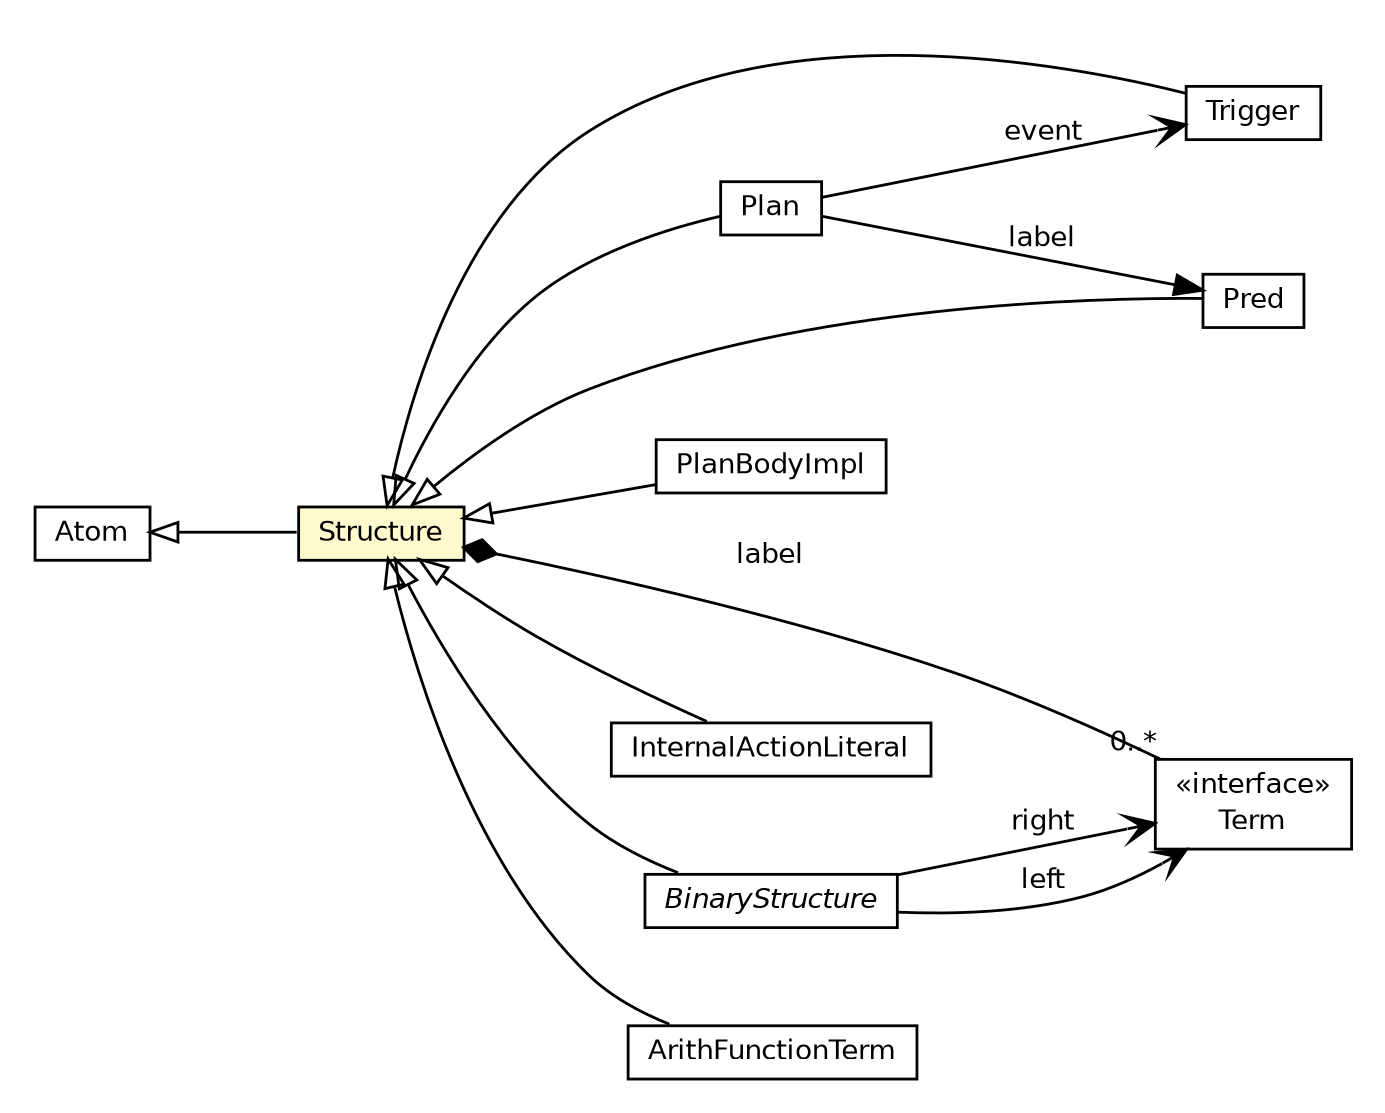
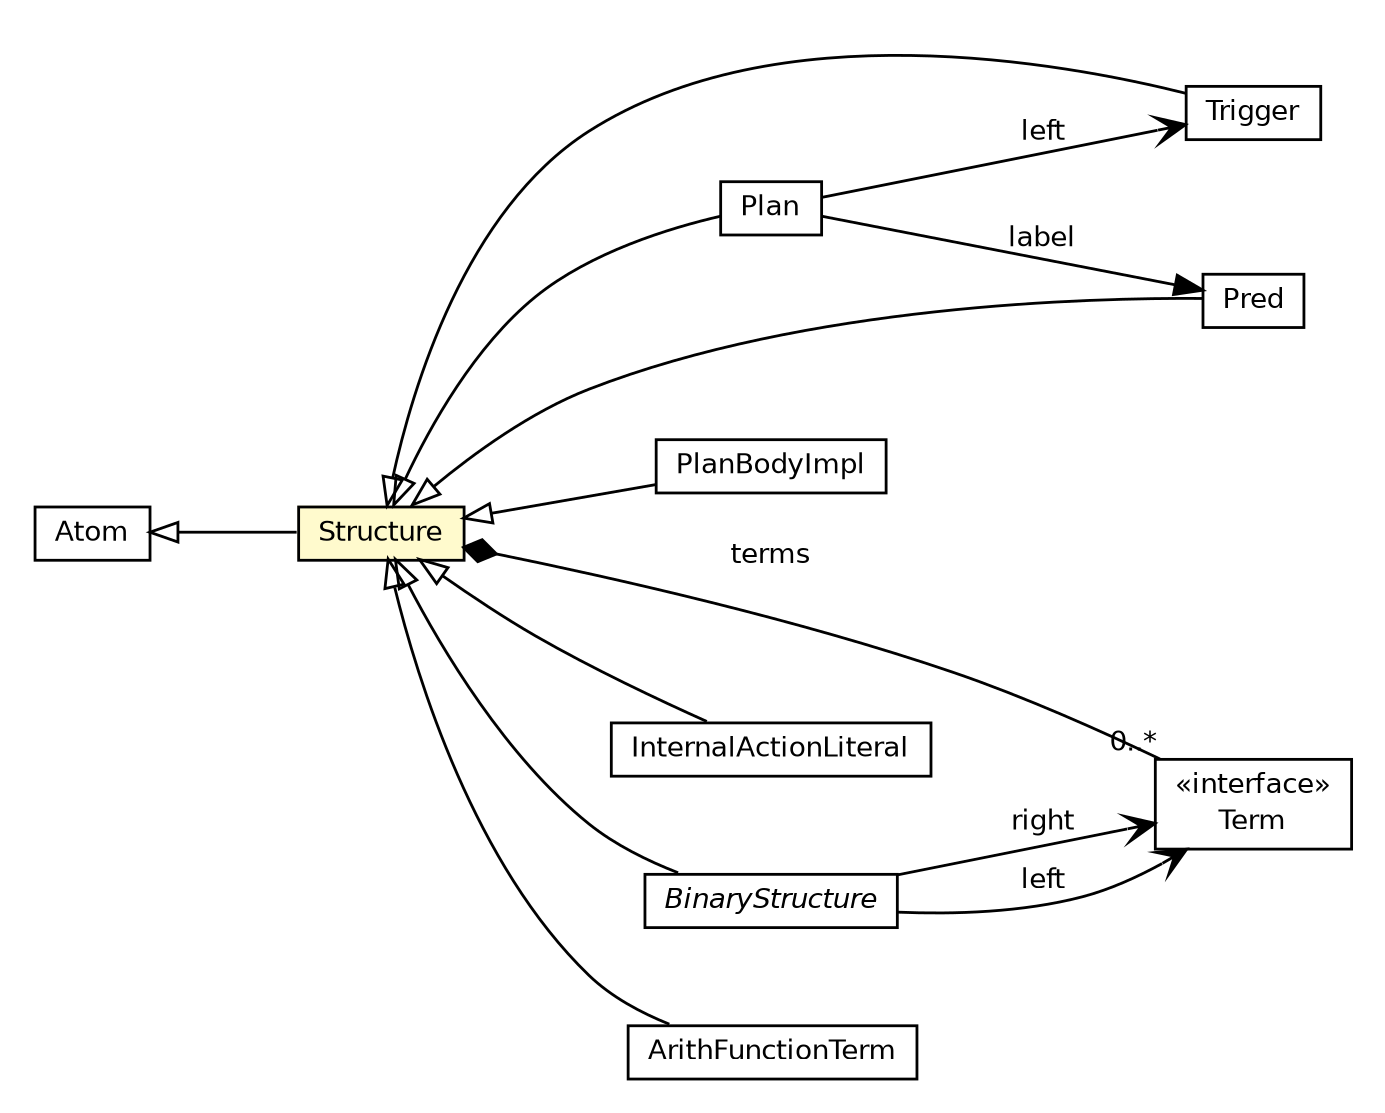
  digraph {
    nodesep=0.25
    rankdir=LR
    ranksep=0.5
    node [fontcolor=black fontname=Helvetica fontsize=10.0 shape=plaintext]
    edge [arrowtail=empty dir=back fontname=Helvetica fontsize=10 headport=p labelfontname=Helvetica labelfontsize=10 tailport=p]
    n1 [label=<<table title="jason.asSyntax.Trigger" border="0" cellborder="1" cellspacing="0" cellpadding="2" port="p" href="./Trigger.html"> 		<tr><td><table border="0" cellspacing="0" cellpadding="1"> <tr><td align="center" balign="center"> Trigger </td></tr> 		</table></td></tr> 		</table>>]
    n2 [label=<<table title="jason.asSyntax.Term" border="0" cellborder="1" cellspacing="0" cellpadding="2" port="p" href="./Term.html"> 		<tr><td><table border="0" cellspacing="0" cellpadding="1"> <tr><td align="center" balign="center"> &#171;interface&#187; </td></tr> <tr><td align="center" balign="center"> Term </td></tr> 		</table></td></tr> 		</table>>]
    n3 [label=<<table title="jason.asSyntax.Structure" border="0" cellborder="1" cellspacing="0" cellpadding="2" port="p" bgcolor="lemonChiffon" href="./Structure.html"> 		<tr><td><table border="0" cellspacing="0" cellpadding="1"> <tr><td align="center" balign="center"> Structure </td></tr> 		</table></td></tr> 		</table>>]
    n4 [label=<<table title="jason.asSyntax.Pred" border="0" cellborder="1" cellspacing="0" cellpadding="2" port="p" href="./Pred.html"> 		<tr><td><table border="0" cellspacing="0" cellpadding="1"> <tr><td align="center" balign="center"> Pred </td></tr> 		</table></td></tr> 		</table>>]
    n5 [label=<<table title="jason.asSyntax.PlanBodyImpl" border="0" cellborder="1" cellspacing="0" cellpadding="2" port="p" href="./PlanBodyImpl.html"> 		<tr><td><table border="0" cellspacing="0" cellpadding="1"> <tr><td align="center" balign="center"> PlanBodyImpl </td></tr> 		</table></td></tr> 		</table>>]
    n6 [label=<<table title="jason.asSyntax.Plan" border="0" cellborder="1" cellspacing="0" cellpadding="2" port="p" href="./Plan.html"> 		<tr><td><table border="0" cellspacing="0" cellpadding="1"> <tr><td align="center" balign="center"> Plan </td></tr> 		</table></td></tr> 		</table>>]
    n7 [label=<<table title="jason.asSyntax.InternalActionLiteral" border="0" cellborder="1" cellspacing="0" cellpadding="2" port="p" href="./InternalActionLiteral.html"> 		<tr><td><table border="0" cellspacing="0" cellpadding="1"> <tr><td align="center" balign="center"> InternalActionLiteral </td></tr> 		</table></td></tr> 		</table>>]
    n8 [label=<<table title="jason.asSyntax.BinaryStructure" border="0" cellborder="1" cellspacing="0" cellpadding="2" port="p" href="./BinaryStructure.html"> 		<tr><td><table border="0" cellspacing="0" cellpadding="1"> <tr><td align="center" balign="center"><font face="Helvetica-Oblique"> BinaryStructure </font></td></tr> 		</table></td></tr> 		</table>>]
    n9 [label=<<table title="jason.asSyntax.ArithFunctionTerm" border="0" cellborder="1" cellspacing="0" cellpadding="2" port="p" href="./ArithFunctionTerm.html"> 		<tr><td><table border="0" cellspacing="0" cellpadding="1"> <tr><td align="center" balign="center"> ArithFunctionTerm </td></tr> 		</table></td></tr> 		</table>>]
    n10 [label=<<table title="jason.asSyntax.Atom" border="0" cellborder="1" cellspacing="0" cellpadding="2" port="p" href="./Atom.html"> 		<tr><td><table border="0" cellspacing="0" cellpadding="1"> <tr><td align="center" balign="center"> Atom </td></tr> 		</table></td></tr> 		</table>>]
    n3 -> n1
-   n3 -> n2 [arrowhead=none arrowtail=diamond color=black dir=both fontcolor=black fontsize=10.0 headlabel="0..*" label=label]
+   n3 -> n2 [arrowhead=none arrowtail=diamond color=black dir=both fontcolor=black fontsize=10.0 headlabel="0..*" label=terms]
    n3 -> n4
    n3 -> n5
    n3 -> n6
    n3 -> n7
    n3 -> n8
    n3 -> n9
-   n6 -> n1 [arrowhead=open color=black fontcolor=black fontsize=10.0 label=event arrowtail="" dir=""]
+   n6 -> n1 [arrowhead=open color=black fontcolor=black fontsize=10.0 label=left arrowtail="" dir=""]
    n6 -> n4 [arrowhead=normal color=black fontcolor=black fontsize=10.0 label=label arrowtail="" dir=""]
    n8 -> n2 [arrowhead=open color=black fontcolor=black fontsize=10.0 label=left arrowtail="" dir=""]
    n8 -> n2 [arrowhead=open color=black fontcolor=black fontsize=10.0 label=right arrowtail="" dir=""]
    n10 -> n3
  }
